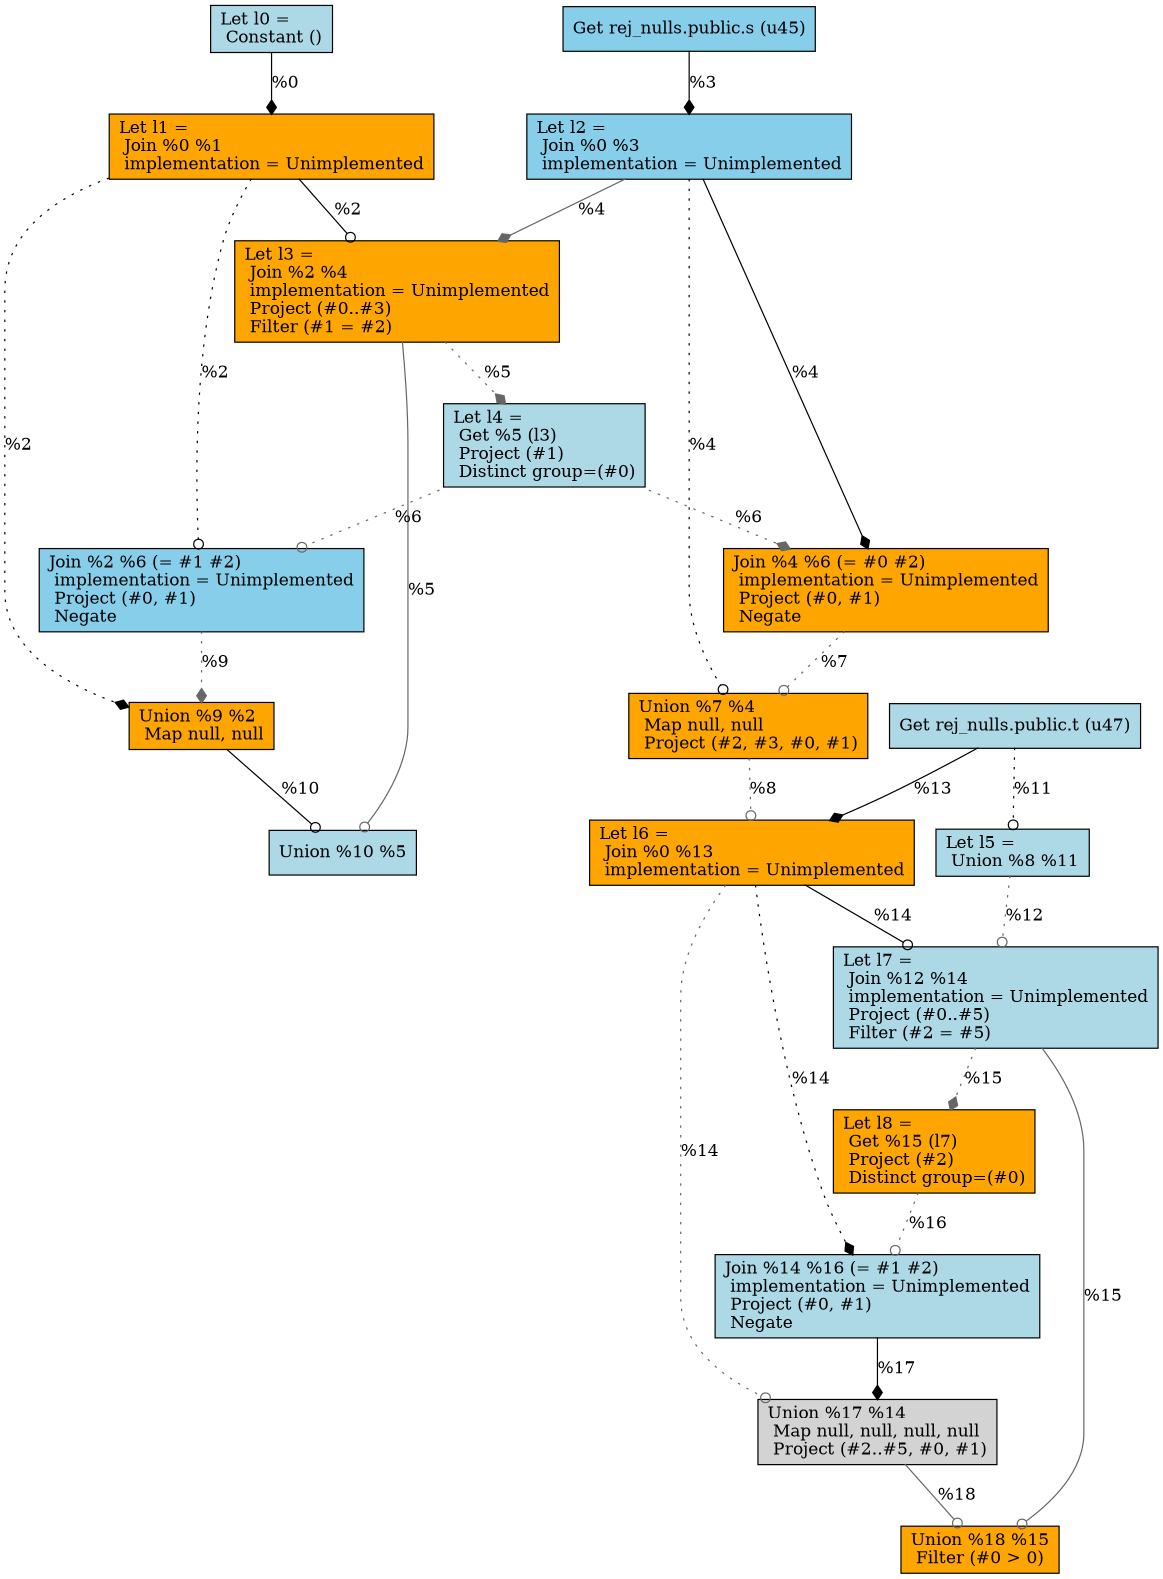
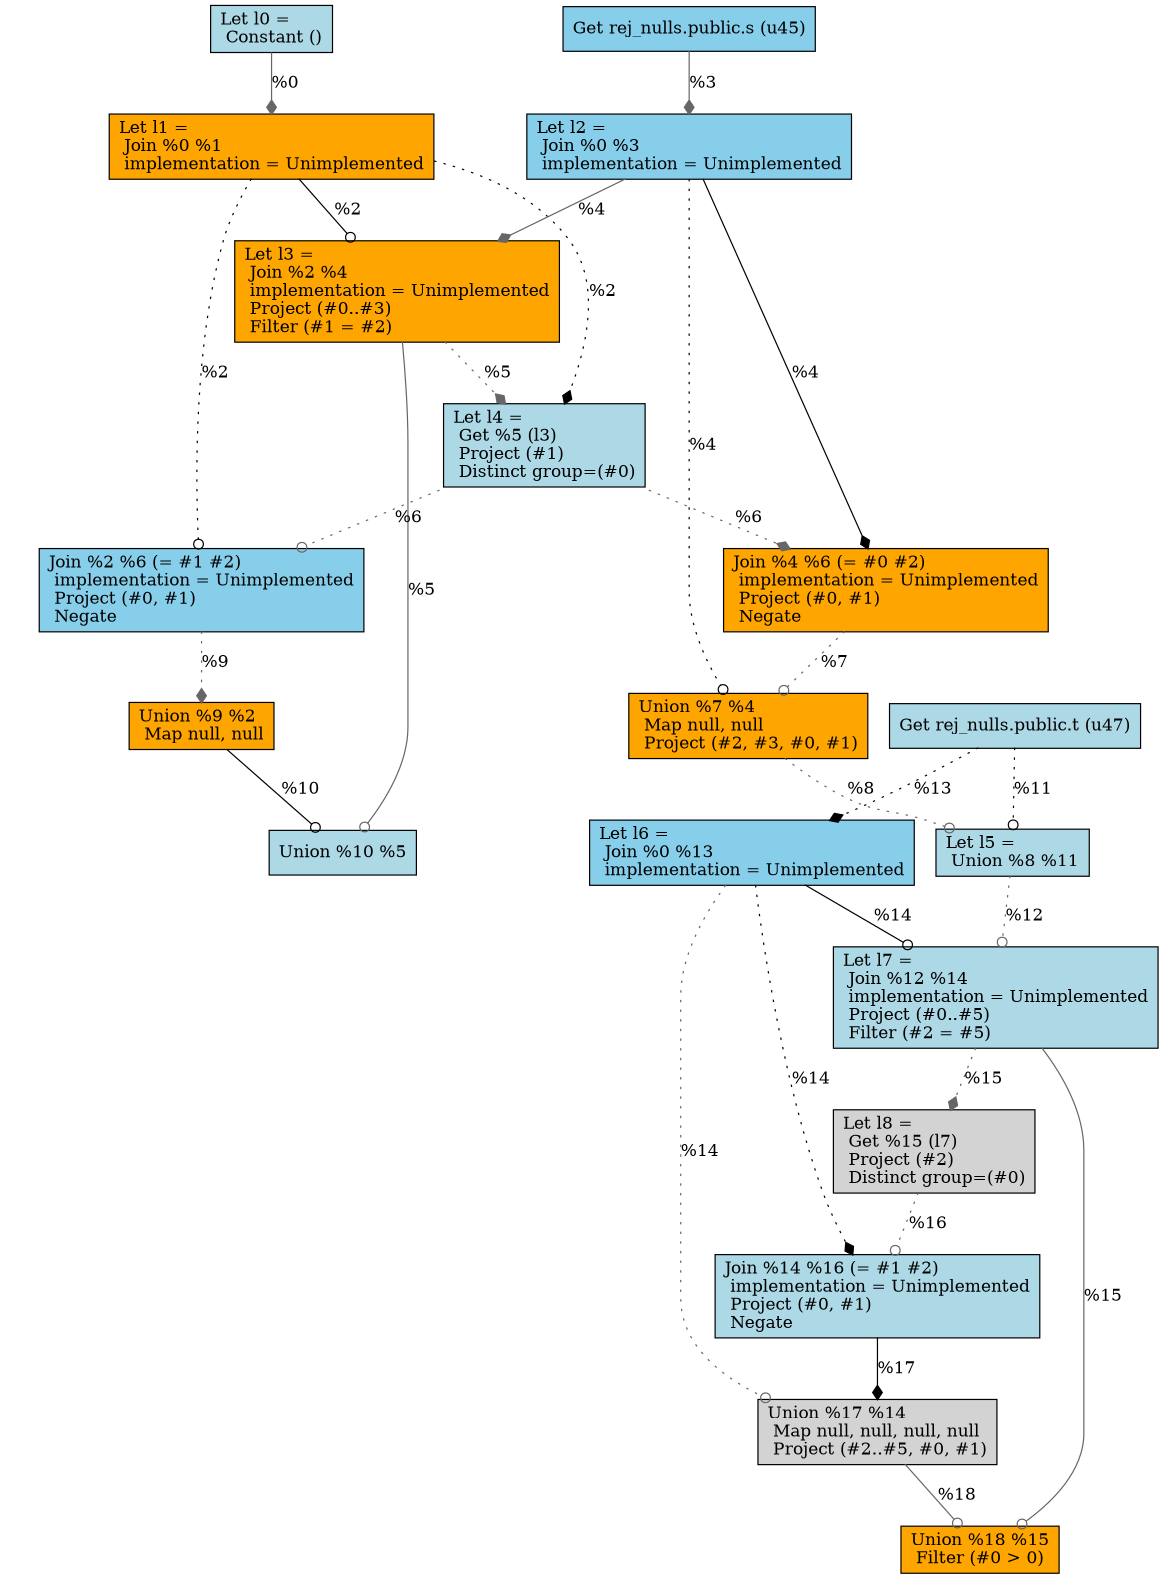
  digraph {
    node [fillcolor=lightblue shape=record style=filled]
    edge [arrowhead=odot color=gray40 style=dotted]
    n1 [label="Let l0 =\l Constant ()\l"]
    n2 [fillcolor=orange label="Let l1 =\l Join %0 %1\l  implementation = Unimplemented\l"]
    n3 [fillcolor=orange label="Let l3 =\l Join %2 %4\l  implementation = Unimplemented\l Project (#0..#3)\l Filter (#1 = #2)\l"]
    n4 [fillcolor=skyblue label=" Join %2 %6 (= #1 #2)\l  implementation = Unimplemented\l Project (#0, #1)\l Negate\l"]
    n5 [fillcolor=orange label=" Union %9 %2\l Map null, null\l"]
    n6 [fillcolor=skyblue label="Let l2 =\l Join %0 %3\l  implementation = Unimplemented\l"]
    n7 [fillcolor=orange label=" Join %4 %6 (= #0 #2)\l  implementation = Unimplemented\l Project (#0, #1)\l Negate\l"]
    n8 [fillcolor=orange label=" Union %7 %4\l Map null, null\l Project (#2, #3, #0, #1)\l"]
-   n9 [fillcolor=orange label="Let l6 =\l Join %0 %13\l  implementation = Unimplemented\l"]
+   n9 [fillcolor=skyblue label="Let l6 =\l Join %0 %13\l  implementation = Unimplemented\l"]
    n10 [label="Let l7 =\l Join %12 %14\l  implementation = Unimplemented\l Project (#0..#5)\l Filter (#2 = #5)\l"]
    n11 [label=" Join %14 %16 (= #1 #2)\l  implementation = Unimplemented\l Project (#0, #1)\l Negate\l"]
    n12 [fillcolor=lightgrey label=" Union %17 %14\l Map null, null, null, null\l Project (#2..#5, #0, #1)\l"]
    n13 [label="Let l4 =\l Get %5 (l3)\l Project (#1)\l Distinct group=(#0)\l"]
    n14 [label=" Union %10 %5\l"]
    n15 [fillcolor=skyblue label=" Get rej_nulls.public.s (u45)\l"]
    n16 [label="Let l5 =\l Union %8 %11\l"]
-   n17 [fillcolor=orange label="Let l8 =\l Get %15 (l7)\l Project (#2)\l Distinct group=(#0)\l"]
+   n17 [fillcolor=lightgrey label="Let l8 =\l Get %15 (l7)\l Project (#2)\l Distinct group=(#0)\l"]
    n18 [fillcolor=orange label=" Union %18 %15\l Filter (#0 \> 0)\l"]
    n19 [label=" Get rej_nulls.public.t (u47)\l"]
-   n1 -> n2 [arrowhead=diamond color=black label="%0\l" style=solid]
+   n1 -> n2 [arrowhead=diamond label="%0\l" style=solid]
    n2 -> n3 [color=black label="%2\l" style=solid]
    n2 -> n4 [color=black label="%2\l"]
-   n2 -> n5 [arrowhead=diamond color=black label="%2\l"]
+   n2 -> n13 [arrowhead=diamond color=black label="%2\l"]
    n3 -> n13 [arrowhead=diamond label="%5\l"]
    n3 -> n14 [label="%5\l" style=solid]
    n4 -> n5 [arrowhead=diamond label="%9\l"]
    n5 -> n14 [color=black label="%10\l" style=solid]
    n6 -> n3 [arrowhead=diamond label="%4\l" style=solid]
    n6 -> n7 [arrowhead=diamond color=black label="%4\l" style=solid]
    n6 -> n8 [color=black label="%4\l"]
    n7 -> n8 [label="%7\l"]
-   n8 -> n9 [label="%8\l"]
+   n8 -> n16 [label="%8\l"]
    n9 -> n10 [color=black label="%14\l" style=solid]
    n9 -> n11 [arrowhead=diamond color=black label="%14\l"]
    n9 -> n12 [label="%14\l"]
    n10 -> n17 [arrowhead=diamond label="%15\l"]
    n10 -> n18 [label="%15\l" style=solid]
    n11 -> n12 [arrowhead=diamond color=black label="%17\l" style=solid]
    n12 -> n18 [label="%18\l" style=solid]
    n13 -> n4 [label="%6\l"]
    n13 -> n7 [arrowhead=diamond label="%6\l"]
-   n15 -> n6 [arrowhead=diamond color=black label="%3\l" style=solid]
+   n15 -> n6 [arrowhead=diamond label="%3\l" style=solid]
    n16 -> n10 [label="%12\l"]
    n17 -> n11 [label="%16\l"]
-   n19 -> n9 [arrowhead=diamond color=black label="%13\l" style=solid]
+   n19 -> n9 [arrowhead=diamond color=black label="%13\l"]
    n19 -> n16 [color=black label="%11\l"]
  }
